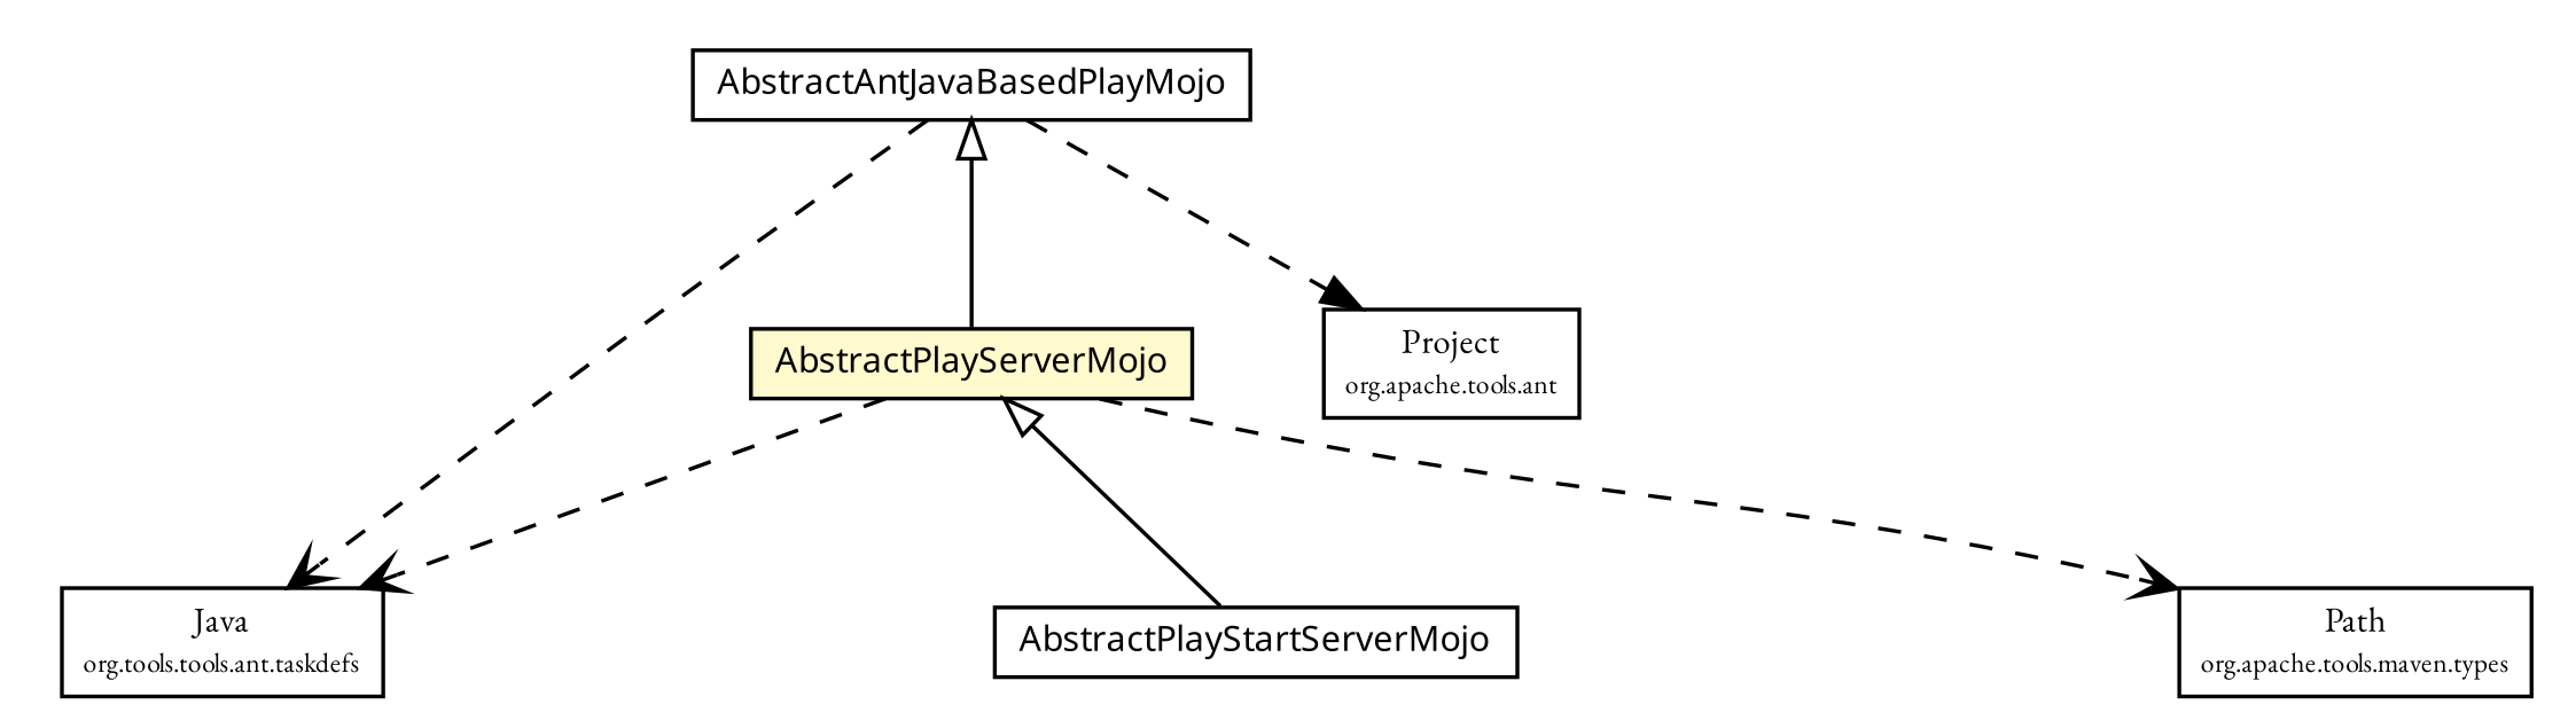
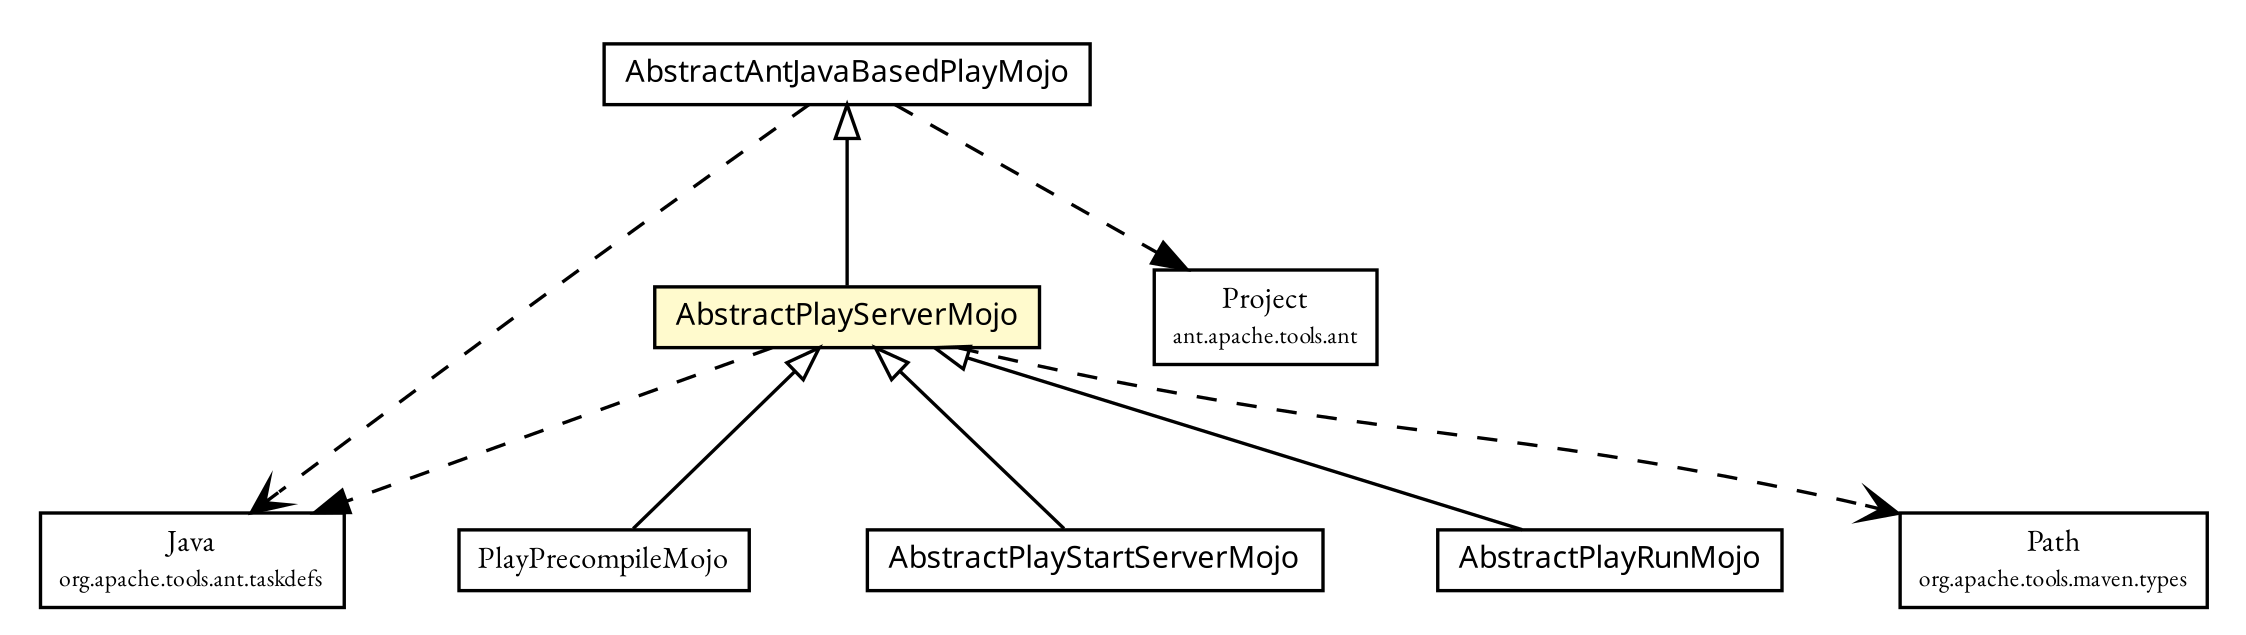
  digraph {
    fontname="EB Garamond"
    node [fontcolor=black fontname="EB Garamond" fontsize=9.0 shape=plaintext]
    edge [fontname="EB Garamond" fontsize=10 headport=p labelfontname=arial labelfontsize=10 tailport=p]
+   n1 [label=<<table border="0" cellborder="1" cellspacing="0" cellpadding="2" port="p" href="./PlayPrecompileMojo.html"> 		<tr><td><table border="0" cellspacing="0" cellpadding="1"> 			<tr><td> PlayPrecompileMojo </td></tr> 		</table></td></tr> 		</table>>]
    n2 [label=<<table border="0" cellborder="1" cellspacing="0" cellpadding="2" port="p" href="./AbstractPlayStartServerMojo.html"> 		<tr><td><table border="0" cellspacing="0" cellpadding="1"> 			<tr><td><font face="ariali"> AbstractPlayStartServerMojo </font></td></tr> 		</table></td></tr> 		</table>>]
-   n3 [label=<<table border="0" cellborder="1" cellspacing="0" cellpadding="2" port="p"> 		<tr><td><table border="0" cellspacing="0" cellpadding="1"> 			<tr><td> Java </td></tr> 			<tr><td><font point-size="7.0"> org.tools.tools.ant.taskdefs </font></td></tr> 		</table></td></tr> 		</table>>]
+   n3 [label=<<table border="0" cellborder="1" cellspacing="0" cellpadding="2" port="p"> 		<tr><td><table border="0" cellspacing="0" cellpadding="1"> 			<tr><td> Java </td></tr> 			<tr><td><font point-size="7.0"> org.apache.tools.ant.taskdefs </font></td></tr> 		</table></td></tr> 		</table>>]
    n4 [label=<<table border="0" cellborder="1" cellspacing="0" cellpadding="2" port="p" bgcolor="lemonChiffon" href="./AbstractPlayServerMojo.html"> 		<tr><td><table border="0" cellspacing="0" cellpadding="1"> 			<tr><td><font face="ariali"> AbstractPlayServerMojo </font></td></tr> 		</table></td></tr> 		</table>>]
+   n5 [label=<<table border="0" cellborder="1" cellspacing="0" cellpadding="2" port="p" href="./AbstractPlayRunMojo.html"> 		<tr><td><table border="0" cellspacing="0" cellpadding="1"> 			<tr><td><font face="ariali"> AbstractPlayRunMojo </font></td></tr> 		</table></td></tr> 		</table>>]
    n6 [label=<<table border="0" cellborder="1" cellspacing="0" cellpadding="2" port="p"> 		<tr><td><table border="0" cellspacing="0" cellpadding="1"> 			<tr><td> Path </td></tr> 			<tr><td><font point-size="7.0"> org.apache.tools.maven.types </font></td></tr> 		</table></td></tr> 		</table>>]
-   n7 [label=<<table border="0" cellborder="1" cellspacing="0" cellpadding="2" port="p"> 		<tr><td><table border="0" cellspacing="0" cellpadding="1"> 			<tr><td> Project </td></tr> 			<tr><td><font point-size="7.0"> org.apache.tools.ant </font></td></tr> 		</table></td></tr> 		</table>>]
+   n7 [label=<<table border="0" cellborder="1" cellspacing="0" cellpadding="2" port="p"> 		<tr><td><table border="0" cellspacing="0" cellpadding="1"> 			<tr><td> Project </td></tr> 			<tr><td><font point-size="7.0"> ant.apache.tools.ant </font></td></tr> 		</table></td></tr> 		</table>>]
    n8 [label=<<table border="0" cellborder="1" cellspacing="0" cellpadding="2" port="p" href="./AbstractAntJavaBasedPlayMojo.html"> 		<tr><td><table border="0" cellspacing="0" cellpadding="1"> 			<tr><td><font face="ariali"> AbstractAntJavaBasedPlayMojo </font></td></tr> 		</table></td></tr> 		</table>>]
+   n4 -> n1 [arrowtail=empty dir=back]
    n4 -> n2 [arrowtail=empty dir=back]
-   n4 -> n3 [arrowhead=open color=black fontcolor=black fontsize=10.0 style=dashed]
+   n4 -> n3 [arrowhead=normal color=black fontcolor=black fontsize=10.0 style=dashed]
+   n4 -> n5 [arrowtail=empty dir=back]
    n4 -> n6 [arrowhead=open color=black fontcolor=black fontsize=10.0 style=dashed]
    n8 -> n3 [arrowhead=open color=black fontcolor=black fontsize=10.0 style=dashed]
    n8 -> n4 [arrowtail=empty dir=back]
    n8 -> n7 [arrowhead=normal color=black fontcolor=black fontsize=10.0 style=dashed]
  }
